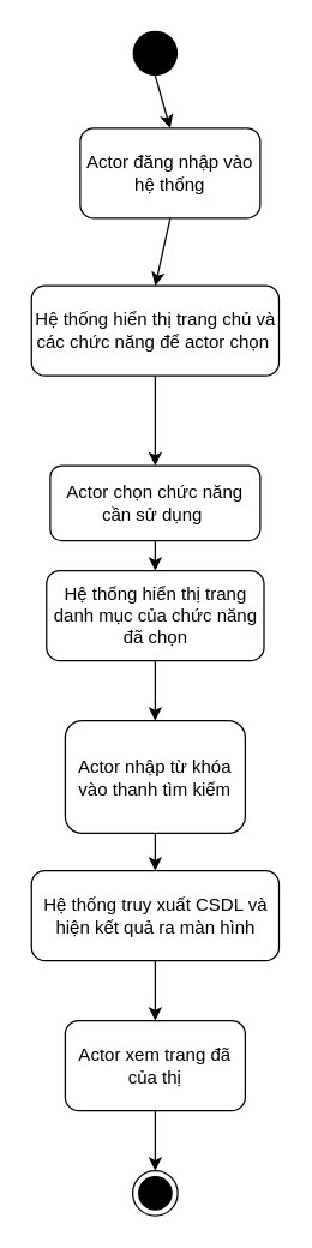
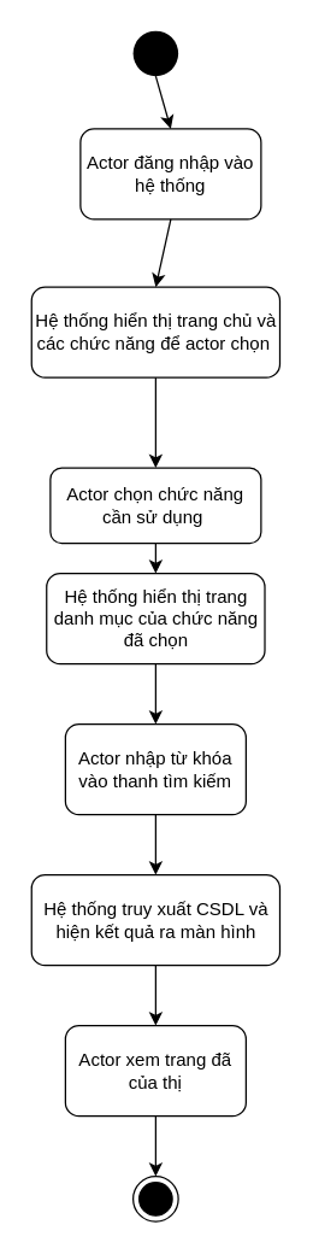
  <mxCell id="0" />
  <mxCell id="1" parent="0" />
  <mxCell id="2" value="" style="ellipse;fillColor=#000000;strokeColor=none;" parent="1" vertex="1"><mxGeometry x="88" y="20" width="30" height="30" as="geometry" /></mxCell>
  <mxCell id="3" value="" style="ellipse;html=1;shape=endState;fillColor=#000000;strokeColor=#000000;" parent="1" vertex="1"><mxGeometry x="88" y="780" width="30" height="30" as="geometry" /></mxCell>
  <mxCell id="4" value="Actor đăng nhập vào hệ thống" style="rounded=1;whiteSpace=wrap;html=1;" parent="1" vertex="1"><mxGeometry x="53" y="85" width="120" height="60" as="geometry" /></mxCell>
  <mxCell id="5" value="Hệ thống hiển thị trang chủ và các chức năng để actor chọn&amp;nbsp;" style="rounded=1;whiteSpace=wrap;html=1;" parent="1" vertex="1"><mxGeometry x="20.5" y="190" width="165" height="60" as="geometry" /></mxCell>
  <mxCell id="6" value="Actor chọn chức năng cần sử dụng&amp;nbsp;" style="rounded=1;whiteSpace=wrap;html=1;" parent="1" vertex="1"><mxGeometry x="33" y="310" width="140" height="50" as="geometry" /></mxCell>
  <mxCell id="7" value="Hệ thống hiển thị trang danh mục của chức năng đã chọn" style="rounded=1;whiteSpace=wrap;html=1;" parent="1" vertex="1"><mxGeometry x="30.5" y="380" width="145" height="60" as="geometry" /></mxCell>
- <mxCell id="8" value="Actor nhập từ khóa vào thanh tìm kiếm" style="rounded=1;whiteSpace=wrap;html=1;" parent="1" vertex="1"><mxGeometry x="43" y="480" width="120" height="75" as="geometry" /></mxCell>
+ <mxCell id="8" value="Actor nhập từ khóa vào thanh tìm kiếm" style="rounded=1;whiteSpace=wrap;html=1;" parent="1" vertex="1"><mxGeometry x="43" y="480" width="120" height="60" as="geometry" /></mxCell>
  <mxCell id="9" value="Hệ thống truy xuất CSDL và hiện kết quả ra màn hình" style="rounded=1;whiteSpace=wrap;html=1;" parent="1" vertex="1"><mxGeometry x="20.5" y="580" width="165" height="60" as="geometry" /></mxCell>
  <mxCell id="10" value="Actor xem trang đã của thị" style="rounded=1;whiteSpace=wrap;html=1;" parent="1" vertex="1"><mxGeometry x="43" y="680" width="120" height="60" as="geometry" /></mxCell>
  <mxCell id="11" value="" style="endArrow=classic;html=1;exitX=0.5;exitY=1;exitDx=0;exitDy=0;entryX=0.5;entryY=0;entryDx=0;entryDy=0;" parent="1" source="2" target="4" edge="1"><mxGeometry width="50" height="50" relative="1" as="geometry"><mxPoint x="318" y="250" as="sourcePoint" /><mxPoint x="368" y="200" as="targetPoint" /></mxGeometry></mxCell>
  <mxCell id="12" value="" style="endArrow=classic;html=1;exitX=0.5;exitY=1;exitDx=0;exitDy=0;entryX=0.5;entryY=0;entryDx=0;entryDy=0;" parent="1" source="4" target="5" edge="1"><mxGeometry width="50" height="50" relative="1" as="geometry"><mxPoint x="228" y="200" as="sourcePoint" /><mxPoint x="278" y="150" as="targetPoint" /></mxGeometry></mxCell>
  <mxCell id="13" value="" style="endArrow=classic;html=1;entryX=0.5;entryY=0;entryDx=0;entryDy=0;exitX=0.5;exitY=1;exitDx=0;exitDy=0;" parent="1" source="5" target="6" edge="1"><mxGeometry width="50" height="50" relative="1" as="geometry"><mxPoint x="-32" y="340" as="sourcePoint" /><mxPoint x="18" y="290" as="targetPoint" /></mxGeometry></mxCell>
  <mxCell id="14" value="" style="endArrow=classic;html=1;exitX=0.5;exitY=1;exitDx=0;exitDy=0;entryX=0.5;entryY=0;entryDx=0;entryDy=0;" parent="1" source="6" target="7" edge="1"><mxGeometry width="50" height="50" relative="1" as="geometry"><mxPoint x="208" y="430" as="sourcePoint" /><mxPoint x="258" y="380" as="targetPoint" /></mxGeometry></mxCell>
  <mxCell id="15" value="" style="endArrow=classic;html=1;entryX=0.5;entryY=0;entryDx=0;entryDy=0;exitX=0.5;exitY=1;exitDx=0;exitDy=0;" parent="1" source="7" target="8" edge="1"><mxGeometry width="50" height="50" relative="1" as="geometry"><mxPoint x="-82" y="530" as="sourcePoint" /><mxPoint x="-32" y="480" as="targetPoint" /></mxGeometry></mxCell>
  <mxCell id="16" value="" style="endArrow=classic;html=1;exitX=0.5;exitY=1;exitDx=0;exitDy=0;entryX=0.5;entryY=0;entryDx=0;entryDy=0;" parent="1" source="8" target="9" edge="1"><mxGeometry width="50" height="50" relative="1" as="geometry"><mxPoint x="78" y="620" as="sourcePoint" /><mxPoint x="128" y="570" as="targetPoint" /></mxGeometry></mxCell>
  <mxCell id="17" value="" style="endArrow=classic;html=1;entryX=0.5;entryY=0;entryDx=0;entryDy=0;exitX=0.5;exitY=1;exitDx=0;exitDy=0;" parent="1" source="9" target="10" edge="1"><mxGeometry width="50" height="50" relative="1" as="geometry"><mxPoint x="-82" y="720" as="sourcePoint" /><mxPoint x="-32" y="670" as="targetPoint" /></mxGeometry></mxCell>
  <mxCell id="18" value="" style="endArrow=classic;html=1;exitX=0.5;exitY=1;exitDx=0;exitDy=0;entryX=0.5;entryY=0;entryDx=0;entryDy=0;" parent="1" source="10" target="3" edge="1"><mxGeometry width="50" height="50" relative="1" as="geometry"><mxPoint x="78" y="790" as="sourcePoint" /><mxPoint x="128" y="740" as="targetPoint" /></mxGeometry></mxCell>
